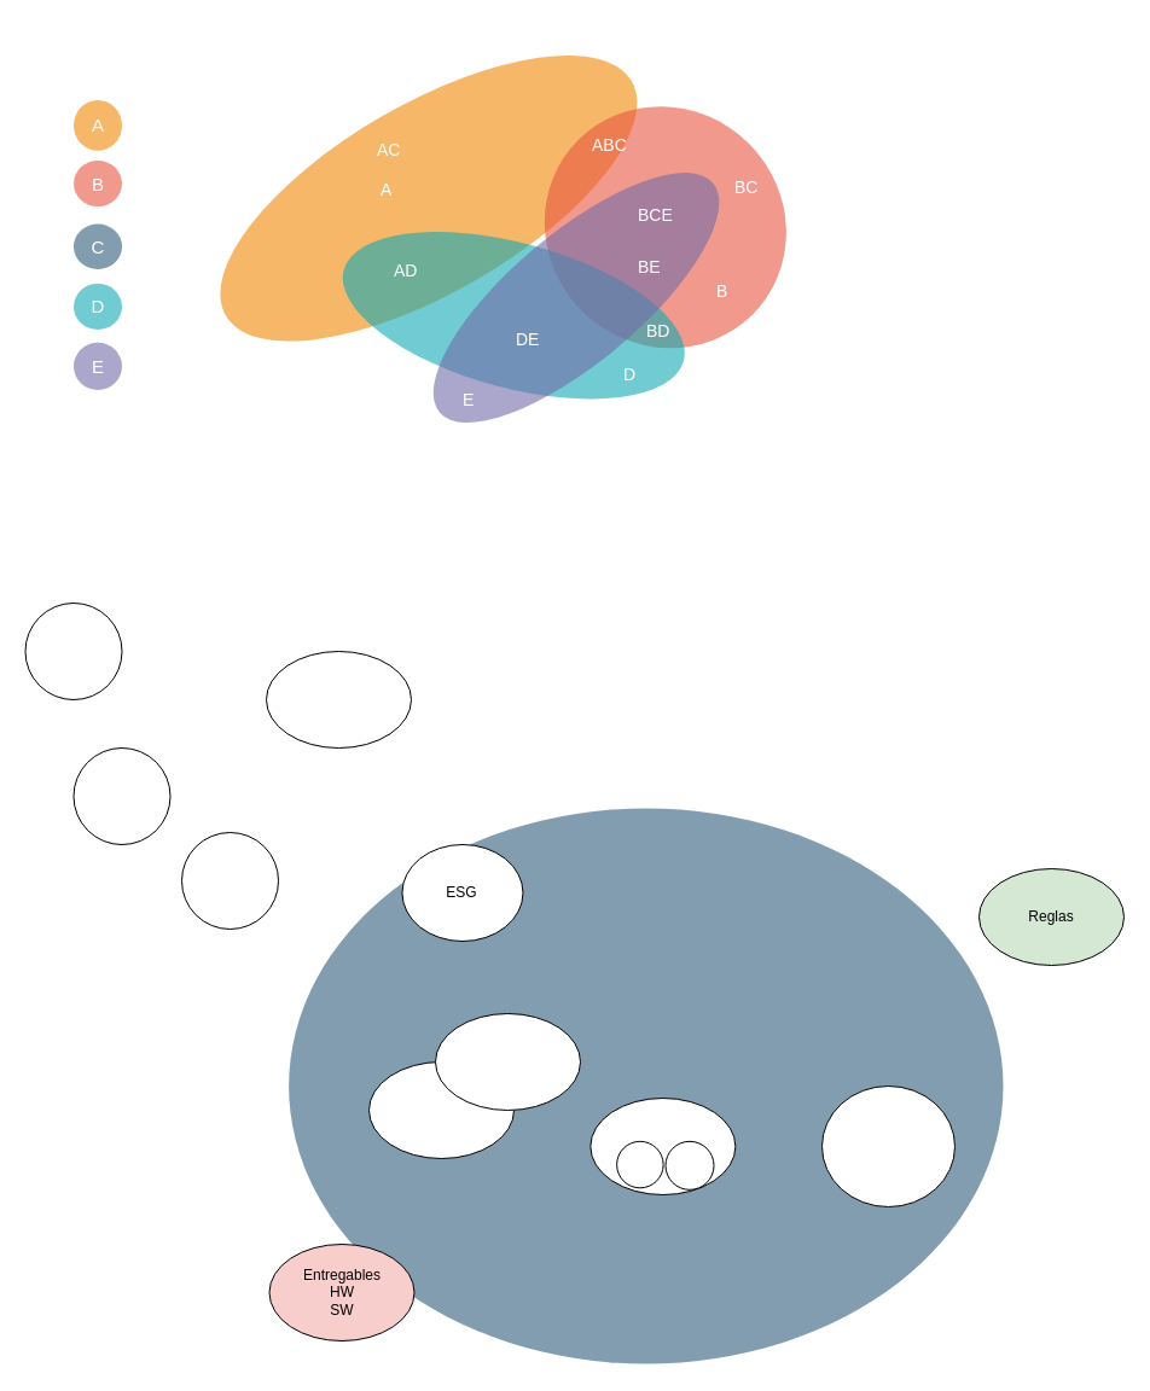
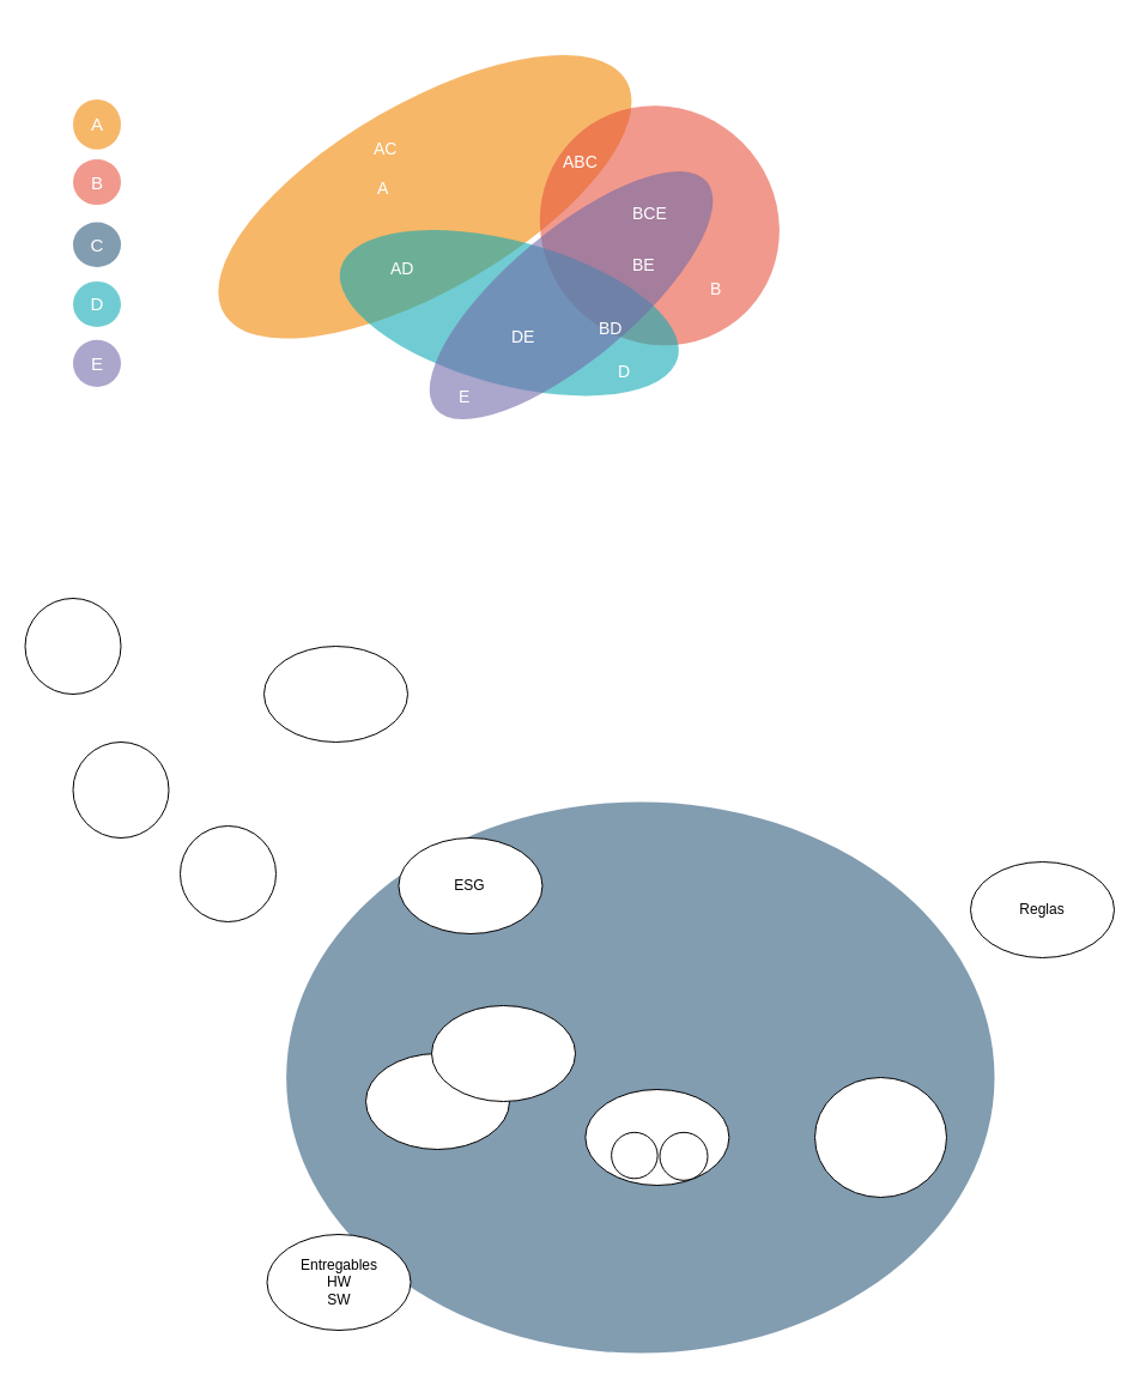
  <mxCell id="0" />
  <mxCell id="1" parent="0" />
  <mxCell id="2" value="" style="ellipse;whiteSpace=wrap;rotation=-30;fillColor=#F08705;opacity=60;strokeColor=none;html=1;" parent="1" vertex="1"><mxGeometry x="160.341" y="23.623" width="388.081" height="156.376" as="geometry" /></mxCell>
  <mxCell id="3" value="" style="ellipse;whiteSpace=wrap;rotation=135;fillColor=#E85642;opacity=60;strokeColor=none;html=1;" parent="1" vertex="1"><mxGeometry x="452.463" y="23.562" width="195.802" height="204.28" as="geometry" /></mxCell>
  <mxCell id="4" value="" style="ellipse;whiteSpace=wrap;fillColor=#2F5B7C;opacity=60;strokeColor=none;html=1;" parent="1" vertex="1"><mxGeometry x="238.63" y="607" width="591.37" height="460" as="geometry" /></mxCell>
  <mxCell id="5" value="" style="ellipse;whiteSpace=wrap;fillColor=#12AAB5;opacity=60;strokeColor=none;rotation=15;html=1;" parent="1" vertex="1"><mxGeometry x="279.158" y="138.753" width="291.24" height="120" as="geometry" /></mxCell>
  <mxCell id="6" value="" style="ellipse;whiteSpace=wrap;rotation=-40;fillColor=#736CA8;opacity=60;strokeColor=none;html=1;" parent="1" vertex="1"><mxGeometry x="328.844" y="130.382" width="295.401" height="107.284" as="geometry" /></mxCell>
  <mxCell id="7" value="A" style="text;spacingTop=-5;fontStyle=0;fontSize=14;html=1;fontColor=#FFFFFF;" parent="1" vertex="1"><mxGeometry x="312.5" y="85.408" width="30" height="20" as="geometry" /></mxCell>
  <mxCell id="8" value="B" style="text;spacingTop=-5;fontStyle=0;fontSize=14;html=1;fontColor=#FFFFFF;" parent="1" vertex="1"><mxGeometry x="590.5" y="168.56" width="30" height="20" as="geometry" /></mxCell>
  <mxCell id="9" value="C" style="text;spacingTop=-5;fontStyle=0;fontSize=14;html=1;fontColor=#FFFFFF;" parent="1" vertex="1"><mxGeometry x="648.265" y="53.408" width="30" height="20" as="geometry" /></mxCell>
  <mxCell id="10" value="D" style="text;spacingTop=-5;fontStyle=0;fontSize=14;html=1;fontColor=#FFFFFF;" parent="1" vertex="1"><mxGeometry x="514.38" y="237.667" width="30" height="20" as="geometry" /></mxCell>
  <mxCell id="11" value="E" style="text;spacingTop=-5;fontStyle=0;fontSize=14;html=1;fontColor=#FFFFFF;" parent="1" vertex="1"><mxGeometry x="380.5" y="258.753" width="30" height="20" as="geometry" /></mxCell>
  <mxCell id="12" value="AC" style="text;spacingTop=-5;fontStyle=0;fontSize=14;html=1;fontColor=#FFFFFF;" parent="1" vertex="1"><mxGeometry x="309.778" y="51.5" width="30" height="20" as="geometry" /></mxCell>
- <mxCell id="13" value="BC" style="text;spacingTop=-5;fontStyle=0;fontSize=14;html=1;fontColor=#FFFFFF;" parent="1" vertex="1"><mxGeometry x="605.5" y="83.408" width="30" height="20" as="geometry" /></mxCell>
- <mxCell id="14" value="ABC" style="text;spacingTop=-5;fontStyle=0;fontSize=14;html=1;fontColor=#FFFFFF;" parent="1" vertex="1"><mxGeometry x="488.38" y="48.408" width="30" height="20" as="geometry" /></mxCell>
+ <mxCell id="14" value="ABC" style="text;spacingTop=-5;fontStyle=0;fontSize=14;html=1;fontColor=#FFFFFF;" parent="1" vertex="1"><mxGeometry x="468.38" y="63.408" width="30" height="20" as="geometry" /></mxCell>
  <mxCell id="15" value="BCE" style="text;spacingTop=-5;fontStyle=0;fontSize=14;html=1;fontColor=#FFFFFF;" parent="1" vertex="1"><mxGeometry x="526.38" y="105.702" width="30" height="20" as="geometry" /></mxCell>
  <mxCell id="16" value="BE" style="text;spacingTop=-5;fontStyle=0;fontSize=14;html=1;fontColor=#FFFFFF;" parent="1" vertex="1"><mxGeometry x="526.38" y="148.56" width="30" height="20" as="geometry" /></mxCell>
- <mxCell id="17" value="BD" style="text;spacingTop=-5;fontStyle=0;fontSize=14;html=1;fontColor=#FFFFFF;" parent="1" vertex="1"><mxGeometry x="533.364" y="201.842" width="30" height="20" as="geometry" /></mxCell>
+ <mxCell id="17" value="BD" style="text;spacingTop=-5;fontStyle=0;fontSize=14;html=1;fontColor=#FFFFFF;" parent="1" vertex="1"><mxGeometry x="498.364" y="201.842" width="30" height="20" as="geometry" /></mxCell>
  <mxCell id="18" value="AD" style="text;spacingTop=-5;fontStyle=0;fontSize=14;html=1;fontColor=#FFFFFF;" parent="1" vertex="1"><mxGeometry x="324.381" y="151.899" width="30" height="20" as="geometry" /></mxCell>
  <mxCell id="19" value="DE" style="text;spacingTop=-5;fontStyle=0;fontSize=14;html=1;fontColor=#FFFFFF;" parent="1" vertex="1"><mxGeometry x="424.778" y="208.56" width="30" height="20" as="geometry" /></mxCell>
  <mxCell id="20" value="A" style="ellipse;whiteSpace=wrap;rotation=0;fillColor=#f08705;opacity=60;strokeColor=none;html=1;gradientColor=none;fontSize=15;fontColor=#FFFFFF;" parent="1" vertex="1"><mxGeometry x="60.5" y="20.485" width="40.0" height="41.869" as="geometry" /></mxCell>
  <mxCell id="21" value="B" style="ellipse;whiteSpace=wrap;rotation=0;fillColor=#e85642;opacity=60;strokeColor=none;html=1;fontSize=15;fontColor=#FFFFFF;" parent="1" vertex="1"><mxGeometry x="60.5" y="70.485" width="40" height="38.092" as="geometry" /></mxCell>
  <mxCell id="22" value="C" style="ellipse;whiteSpace=wrap;fillColor=#2f5b7c;opacity=60;strokeColor=none;html=1;fontSize=15;fontColor=#FFFFFF;" parent="1" vertex="1"><mxGeometry x="60.5" y="123.061" width="40" height="37.423" as="geometry" /></mxCell>
  <mxCell id="23" value="D" style="ellipse;whiteSpace=wrap;fillColor=#12aab5;opacity=60;strokeColor=none;html=1;fontSize=15;fontColor=#FFFFFF;" parent="1" vertex="1"><mxGeometry x="60.5" y="172.392" width="40" height="38.092" as="geometry" /></mxCell>
  <mxCell id="24" value="E" style="ellipse;whiteSpace=wrap;rotation=0;fillColor=#736ca8;opacity=60;strokeColor=none;html=1;fontSize=15;fontColor=#FFFFFF;" parent="1" vertex="1"><mxGeometry x="60.5" y="221.283" width="40.0" height="39.202" as="geometry" /></mxCell>
- <mxCell id="25" value="ESG" style="ellipse;whiteSpace=wrap;html=1;" vertex="1" parent="1"><mxGeometry x="332.46" y="637" width="100" height="80" as="geometry" /></mxCell>
- <mxCell id="26" value="Reglas" style="ellipse;whiteSpace=wrap;html=1;fillColor=#d5e8d4;" vertex="1" parent="1"><mxGeometry x="810" y="657" width="120" height="80" as="geometry" /></mxCell>
+ <mxCell id="25" value="ESG" style="ellipse;whiteSpace=wrap;html=1;" vertex="1" parent="1"><mxGeometry x="332.46" y="637" width="120" height="80" as="geometry" /></mxCell>
+ <mxCell id="26" value="Reglas" style="ellipse;whiteSpace=wrap;html=1;" vertex="1" parent="1"><mxGeometry x="810" y="657" width="120" height="80" as="geometry" /></mxCell>
  <mxCell id="27" value="" style="ellipse;whiteSpace=wrap;html=1;" vertex="1" parent="1"><mxGeometry x="488.36" y="847" width="120" height="80" as="geometry" /></mxCell>
  <mxCell id="28" value="" style="ellipse;whiteSpace=wrap;html=1;aspect=fixed;" vertex="1" parent="1"><mxGeometry x="510.13" y="882.82" width="38.5" height="38.5" as="geometry" /></mxCell>
  <mxCell id="29" value="" style="ellipse;whiteSpace=wrap;html=1;aspect=fixed;" vertex="1" parent="1"><mxGeometry x="550.5" y="882.82" width="40" height="40" as="geometry" /></mxCell>
- <mxCell id="30" value="Entregables&lt;br&gt;HW&lt;br&gt;SW" style="ellipse;whiteSpace=wrap;html=1;fillColor=#f8cecc;" vertex="1" parent="1"><mxGeometry x="222.5" y="968" width="120" height="80" as="geometry" /></mxCell>
+ <mxCell id="30" value="Entregables&lt;br&gt;HW&lt;br&gt;SW" style="ellipse;whiteSpace=wrap;html=1;" vertex="1" parent="1"><mxGeometry x="222.5" y="968" width="120" height="80" as="geometry" /></mxCell>
  <mxCell id="31" value="" style="ellipse;whiteSpace=wrap;html=1;" vertex="1" parent="1"><mxGeometry x="220" y="477" width="120" height="80" as="geometry" /></mxCell>
  <mxCell id="32" value="" style="ellipse;whiteSpace=wrap;html=1;aspect=fixed;" vertex="1" parent="1"><mxGeometry x="60.5" y="557" width="80" height="80" as="geometry" /></mxCell>
  <mxCell id="33" value="" style="ellipse;whiteSpace=wrap;html=1;aspect=fixed;" vertex="1" parent="1"><mxGeometry x="150" y="627" width="80" height="80" as="geometry" /></mxCell>
  <mxCell id="34" value="" style="ellipse;whiteSpace=wrap;html=1;aspect=fixed;" vertex="1" parent="1"><mxGeometry x="20.5" y="437" width="80" height="80" as="geometry" /></mxCell>
  <mxCell id="35" value="" style="ellipse;whiteSpace=wrap;html=1;" vertex="1" parent="1"><mxGeometry x="305" y="817" width="120" height="80" as="geometry" /></mxCell>
  <mxCell id="36" value="" style="ellipse;whiteSpace=wrap;html=1;" vertex="1" parent="1"><mxGeometry x="680" y="837" width="110" height="100" as="geometry" /></mxCell>
  <mxCell id="37" value="" style="ellipse;whiteSpace=wrap;html=1;" vertex="1" parent="1"><mxGeometry x="360" y="777" width="120" height="80" as="geometry" /></mxCell>
